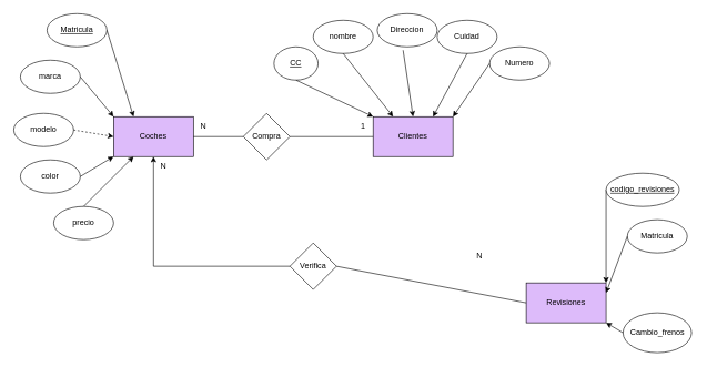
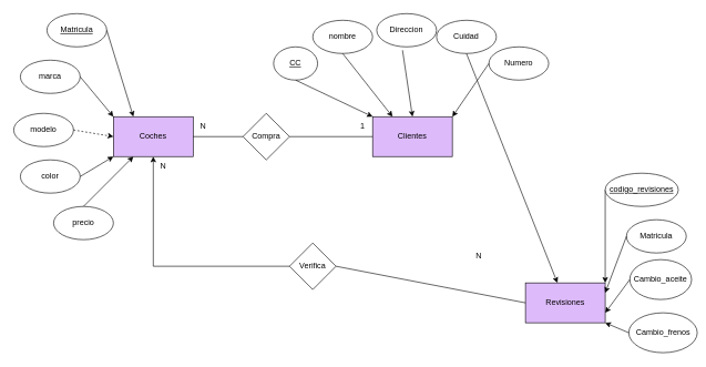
  <mxCell id="0" />
  <mxCell id="1" parent="0" />
  <mxCell id="2" value="Coches" style="rounded=0;whiteSpace=wrap;html=1;strokeColor=default;align=center;verticalAlign=middle;fontFamily=Helvetica;fontSize=12;fontColor=default;fillColor=#DDBBFA;" vertex="1" parent="1"><mxGeometry x="170" y="175" width="120" height="60" as="geometry" /></mxCell>
  <mxCell id="3" value="Clientes" style="rounded=0;whiteSpace=wrap;html=1;strokeColor=default;align=center;verticalAlign=middle;fontFamily=Helvetica;fontSize=12;fontColor=default;fillColor=#DDBBFA;" vertex="1" parent="1"><mxGeometry x="560" y="175" width="120" height="60" as="geometry" /></mxCell>
  <mxCell id="4" value="Revisiones" style="rounded=0;whiteSpace=wrap;html=1;strokeColor=default;align=center;verticalAlign=middle;fontFamily=Helvetica;fontSize=12;fontColor=default;fillColor=#DDBBFA;" vertex="1" parent="1"><mxGeometry x="790" y="425" width="120" height="60" as="geometry" /></mxCell>
  <mxCell id="5" value="&lt;u&gt;Matricula&lt;/u&gt;" style="ellipse;whiteSpace=wrap;html=1;" vertex="1" parent="1"><mxGeometry x="70" y="20" width="90" height="50" as="geometry" /></mxCell>
  <mxCell id="6" value="marca" style="ellipse;whiteSpace=wrap;html=1;" vertex="1" parent="1"><mxGeometry x="30" y="90" width="90" height="50" as="geometry" /></mxCell>
  <mxCell id="7" value="modelo" style="ellipse;whiteSpace=wrap;html=1;" vertex="1" parent="1"><mxGeometry x="20" y="170" width="90" height="50" as="geometry" /></mxCell>
  <mxCell id="8" value="color" style="ellipse;whiteSpace=wrap;html=1;" vertex="1" parent="1"><mxGeometry x="30" y="240" width="90" height="50" as="geometry" /></mxCell>
  <mxCell id="9" value="" style="endArrow=classic;html=1;rounded=0;exitX=1;exitY=0.5;exitDx=0;exitDy=0;entryX=0.25;entryY=0;entryDx=0;entryDy=0;" edge="1" parent="1" source="5" target="2"><mxGeometry width="50" height="50" relative="1" as="geometry"><mxPoint x="410" y="310" as="sourcePoint" /><mxPoint x="460" y="260" as="targetPoint" /></mxGeometry></mxCell>
  <mxCell id="10" value="" style="endArrow=classic;html=1;rounded=0;exitX=1;exitY=0.5;exitDx=0;exitDy=0;entryX=0;entryY=0;entryDx=0;entryDy=0;" edge="1" parent="1" source="6" target="2"><mxGeometry width="50" height="50" relative="1" as="geometry"><mxPoint x="330" y="285" as="sourcePoint" /><mxPoint x="380" y="380" as="targetPoint" /></mxGeometry></mxCell>
  <mxCell id="11" value="" style="endArrow=classic;html=1;rounded=0;exitX=1;exitY=0.5;exitDx=0;exitDy=0;entryX=0;entryY=0.5;entryDx=0;entryDy=0;entryPerimeter=0;dashed=1;" edge="1" parent="1" source="7" target="2"><mxGeometry width="50" height="50" relative="1" as="geometry"><mxPoint x="340" y="295" as="sourcePoint" /><mxPoint x="390" y="390" as="targetPoint" /></mxGeometry></mxCell>
  <mxCell id="12" value="" style="endArrow=classic;html=1;rounded=0;exitX=1;exitY=0.5;exitDx=0;exitDy=0;entryX=0;entryY=1;entryDx=0;entryDy=0;" edge="1" parent="1" source="8" target="2"><mxGeometry width="50" height="50" relative="1" as="geometry"><mxPoint x="350" y="305" as="sourcePoint" /><mxPoint x="400" y="400" as="targetPoint" /></mxGeometry></mxCell>
  <mxCell id="13" value="Compra" style="rhombus;whiteSpace=wrap;html=1;" vertex="1" parent="1"><mxGeometry x="365" y="170" width="70" height="70" as="geometry" /></mxCell>
  <mxCell id="14" value="&lt;u&gt;CC&lt;/u&gt;" style="ellipse;whiteSpace=wrap;html=1;" vertex="1" parent="1"><mxGeometry x="411" y="70" width="66.25" height="50" as="geometry" /></mxCell>
  <mxCell id="15" value="nombre" style="ellipse;whiteSpace=wrap;html=1;" vertex="1" parent="1"><mxGeometry x="470" y="30" width="90" height="50" as="geometry" /></mxCell>
  <mxCell id="16" value="" style="endArrow=classic;html=1;rounded=0;exitX=0.5;exitY=1;exitDx=0;exitDy=0;entryX=0;entryY=0;entryDx=0;entryDy=0;" edge="1" parent="1" source="14" target="3"><mxGeometry width="50" height="50" relative="1" as="geometry"><mxPoint x="330" y="285" as="sourcePoint" /><mxPoint x="380" y="380" as="targetPoint" /></mxGeometry></mxCell>
  <mxCell id="17" value="" style="endArrow=classic;html=1;rounded=0;exitX=0.5;exitY=1;exitDx=0;exitDy=0;entryX=0.25;entryY=0;entryDx=0;entryDy=0;" edge="1" parent="1" source="15" target="3"><mxGeometry width="50" height="50" relative="1" as="geometry"><mxPoint x="584" y="110" as="sourcePoint" /><mxPoint x="600" y="185" as="targetPoint" /></mxGeometry></mxCell>
  <mxCell id="18" value="N" style="text;html=1;align=center;verticalAlign=middle;whiteSpace=wrap;rounded=0;" vertex="1" parent="1"><mxGeometry x="290" y="175" width="30" height="30" as="geometry" /></mxCell>
  <mxCell id="19" value="1" style="text;html=1;align=center;verticalAlign=middle;whiteSpace=wrap;rounded=0;" vertex="1" parent="1"><mxGeometry x="530" y="175" width="30" height="30" as="geometry" /></mxCell>
  <mxCell id="20" value="Matricula" style="ellipse;whiteSpace=wrap;html=1;" vertex="1" parent="1"><mxGeometry x="942" y="330" width="90" height="50" as="geometry" /></mxCell>
- <mxCell id="22" value="Cambio_frenos" style="ellipse;whiteSpace=wrap;html=1;" vertex="1" parent="1"><mxGeometry x="935.5" y="470" width="103" height="60" as="geometry" /></mxCell>
+ <mxCell id="21" value="Cambio_aceite" style="ellipse;whiteSpace=wrap;html=1;" vertex="1" parent="1"><mxGeometry x="947" y="390" width="93" height="60" as="geometry" /></mxCell>
+ <mxCell id="22" value="Cambio_frenos" style="ellipse;whiteSpace=wrap;html=1;" vertex="1" parent="1"><mxGeometry x="945.5" y="470" width="103" height="60" as="geometry" /></mxCell>
  <mxCell id="23" value="" style="endArrow=classic;html=1;rounded=0;exitX=0;exitY=0.5;exitDx=0;exitDy=0;entryX=1;entryY=0;entryDx=0;entryDy=0;" edge="1" parent="1" source="24" target="4"><mxGeometry width="50" height="50" relative="1" as="geometry"><mxPoint x="810" y="560" as="sourcePoint" /><mxPoint x="860" y="655" as="targetPoint" /></mxGeometry></mxCell>
  <mxCell id="24" value="&lt;u&gt;codigo_revisiones&lt;/u&gt;" style="ellipse;whiteSpace=wrap;html=1;" vertex="1" parent="1"><mxGeometry x="910" y="260" width="110" height="50" as="geometry" /></mxCell>
  <mxCell id="25" value="" style="endArrow=classic;html=1;rounded=0;exitX=0;exitY=0.5;exitDx=0;exitDy=0;entryX=1;entryY=0.25;entryDx=0;entryDy=0;" edge="1" parent="1" source="20" target="4"><mxGeometry width="50" height="50" relative="1" as="geometry"><mxPoint x="910" y="285" as="sourcePoint" /><mxPoint x="870" y="400" as="targetPoint" /></mxGeometry></mxCell>
+ <mxCell id="26" value="" style="endArrow=classic;html=1;rounded=0;exitX=0;exitY=0.5;exitDx=0;exitDy=0;entryX=1;entryY=0.75;entryDx=0;entryDy=0;" edge="1" parent="1" source="21" target="4"><mxGeometry width="50" height="50" relative="1" as="geometry"><mxPoint x="920" y="295" as="sourcePoint" /><mxPoint x="875" y="390" as="targetPoint" /></mxGeometry></mxCell>
  <mxCell id="27" value="" style="endArrow=classic;html=1;rounded=0;exitX=0;exitY=0.5;exitDx=0;exitDy=0;entryX=1;entryY=1;entryDx=0;entryDy=0;" edge="1" parent="1" source="22" target="4"><mxGeometry width="50" height="50" relative="1" as="geometry"><mxPoint x="937" y="425" as="sourcePoint" /><mxPoint x="865" y="410" as="targetPoint" /></mxGeometry></mxCell>
  <mxCell id="28" value="Verifica" style="rhombus;whiteSpace=wrap;html=1;" vertex="1" parent="1"><mxGeometry x="435" y="365" width="70" height="70" as="geometry" /></mxCell>
  <mxCell id="29" value="N" style="text;html=1;align=center;verticalAlign=middle;whiteSpace=wrap;rounded=0;" vertex="1" parent="1"><mxGeometry x="230" y="235" width="30" height="30" as="geometry" /></mxCell>
  <mxCell id="30" value="" style="endArrow=none;html=1;rounded=0;exitX=1;exitY=0.5;exitDx=0;exitDy=0;entryX=0;entryY=0.5;entryDx=0;entryDy=0;edgeStyle=orthogonalEdgeStyle;" edge="1" parent="1" source="2" target="13"><mxGeometry width="50" height="50" relative="1" as="geometry"><mxPoint x="480" y="670" as="sourcePoint" /><mxPoint x="530" y="620" as="targetPoint" /></mxGeometry></mxCell>
  <mxCell id="31" value="" style="endArrow=none;html=1;rounded=0;exitX=0;exitY=0.5;exitDx=0;exitDy=0;entryX=1;entryY=0.5;entryDx=0;entryDy=0;" edge="1" parent="1" source="3" target="13"><mxGeometry width="50" height="50" relative="1" as="geometry"><mxPoint x="470" y="390" as="sourcePoint" /><mxPoint x="495" y="215" as="targetPoint" /></mxGeometry></mxCell>
  <mxCell id="32" value="" style="endArrow=none;html=1;rounded=0;exitX=0;exitY=0.5;exitDx=0;exitDy=0;entryX=1;entryY=0.5;entryDx=0;entryDy=0;" edge="1" parent="1" source="4" target="28"><mxGeometry width="50" height="50" relative="1" as="geometry"><mxPoint x="805" y="250" as="sourcePoint" /><mxPoint x="805" y="380" as="targetPoint" /></mxGeometry></mxCell>
  <mxCell id="33" value="precio" style="ellipse;whiteSpace=wrap;html=1;" vertex="1" parent="1"><mxGeometry x="80" y="310" width="90" height="50" as="geometry" /></mxCell>
  <mxCell id="34" value="" style="endArrow=classic;html=1;rounded=0;exitX=0.5;exitY=0;exitDx=0;exitDy=0;entryX=0.25;entryY=1;entryDx=0;entryDy=0;" edge="1" parent="1" source="33" target="2"><mxGeometry width="50" height="50" relative="1" as="geometry"><mxPoint x="130" y="275" as="sourcePoint" /><mxPoint x="180" y="245" as="targetPoint" /></mxGeometry></mxCell>
  <mxCell id="35" value="Direccion" style="ellipse;whiteSpace=wrap;html=1;" vertex="1" parent="1"><mxGeometry x="566.25" y="20" width="90" height="50" as="geometry" /></mxCell>
  <mxCell id="36" value="" style="endArrow=classic;html=1;rounded=0;exitX=0.431;exitY=1.1;exitDx=0;exitDy=0;entryX=0.5;entryY=0;entryDx=0;entryDy=0;exitPerimeter=0;" edge="1" parent="1" source="35" target="3"><mxGeometry width="50" height="50" relative="1" as="geometry"><mxPoint x="615" y="100" as="sourcePoint" /><mxPoint x="600" y="185" as="targetPoint" /></mxGeometry></mxCell>
  <mxCell id="37" value="Cuidad" style="ellipse;whiteSpace=wrap;html=1;" vertex="1" parent="1"><mxGeometry x="656.25" y="30" width="90" height="50" as="geometry" /></mxCell>
- <mxCell id="38" value="" style="endArrow=classic;html=1;rounded=0;exitX=0.5;exitY=1;exitDx=0;exitDy=0;entryX=0.75;entryY=0;entryDx=0;entryDy=0;" edge="1" parent="1" source="37" target="3"><mxGeometry width="50" height="50" relative="1" as="geometry"><mxPoint x="683" y="103" as="sourcePoint" /><mxPoint x="630" y="185" as="targetPoint" /></mxGeometry></mxCell>
+ <mxCell id="38" value="" style="endArrow=classic;html=1;rounded=0;exitX=0.5;exitY=1;exitDx=0;exitDy=0;" edge="1" parent="1" source="37" target="4"><mxGeometry width="50" height="50" relative="1" as="geometry"><mxPoint x="683" y="103" as="sourcePoint" /><mxPoint x="630" y="185" as="targetPoint" /></mxGeometry></mxCell>
  <mxCell id="39" value="Numero" style="ellipse;whiteSpace=wrap;html=1;" vertex="1" parent="1"><mxGeometry x="735" y="70" width="90" height="50" as="geometry" /></mxCell>
  <mxCell id="40" value="" style="endArrow=classic;html=1;rounded=0;exitX=0;exitY=0.5;exitDx=0;exitDy=0;entryX=1;entryY=0;entryDx=0;entryDy=0;" edge="1" parent="1" source="39" target="3"><mxGeometry width="50" height="50" relative="1" as="geometry"><mxPoint x="656" y="85" as="sourcePoint" /><mxPoint x="660" y="185" as="targetPoint" /></mxGeometry></mxCell>
  <mxCell id="41" value="N" style="text;html=1;align=center;verticalAlign=middle;whiteSpace=wrap;rounded=0;" vertex="1" parent="1"><mxGeometry x="705" y="370" width="30" height="30" as="geometry" /></mxCell>
  <mxCell id="42" value="" style="endArrow=classic;html=1;rounded=0;exitX=0;exitY=0.5;exitDx=0;exitDy=0;entryX=0.5;entryY=1;entryDx=0;entryDy=0;edgeStyle=orthogonalEdgeStyle;" edge="1" parent="1" source="28" target="2"><mxGeometry width="50" height="50" relative="1" as="geometry"><mxPoint x="745" y="410" as="sourcePoint" /><mxPoint x="420" y="410" as="targetPoint" /></mxGeometry></mxCell>
